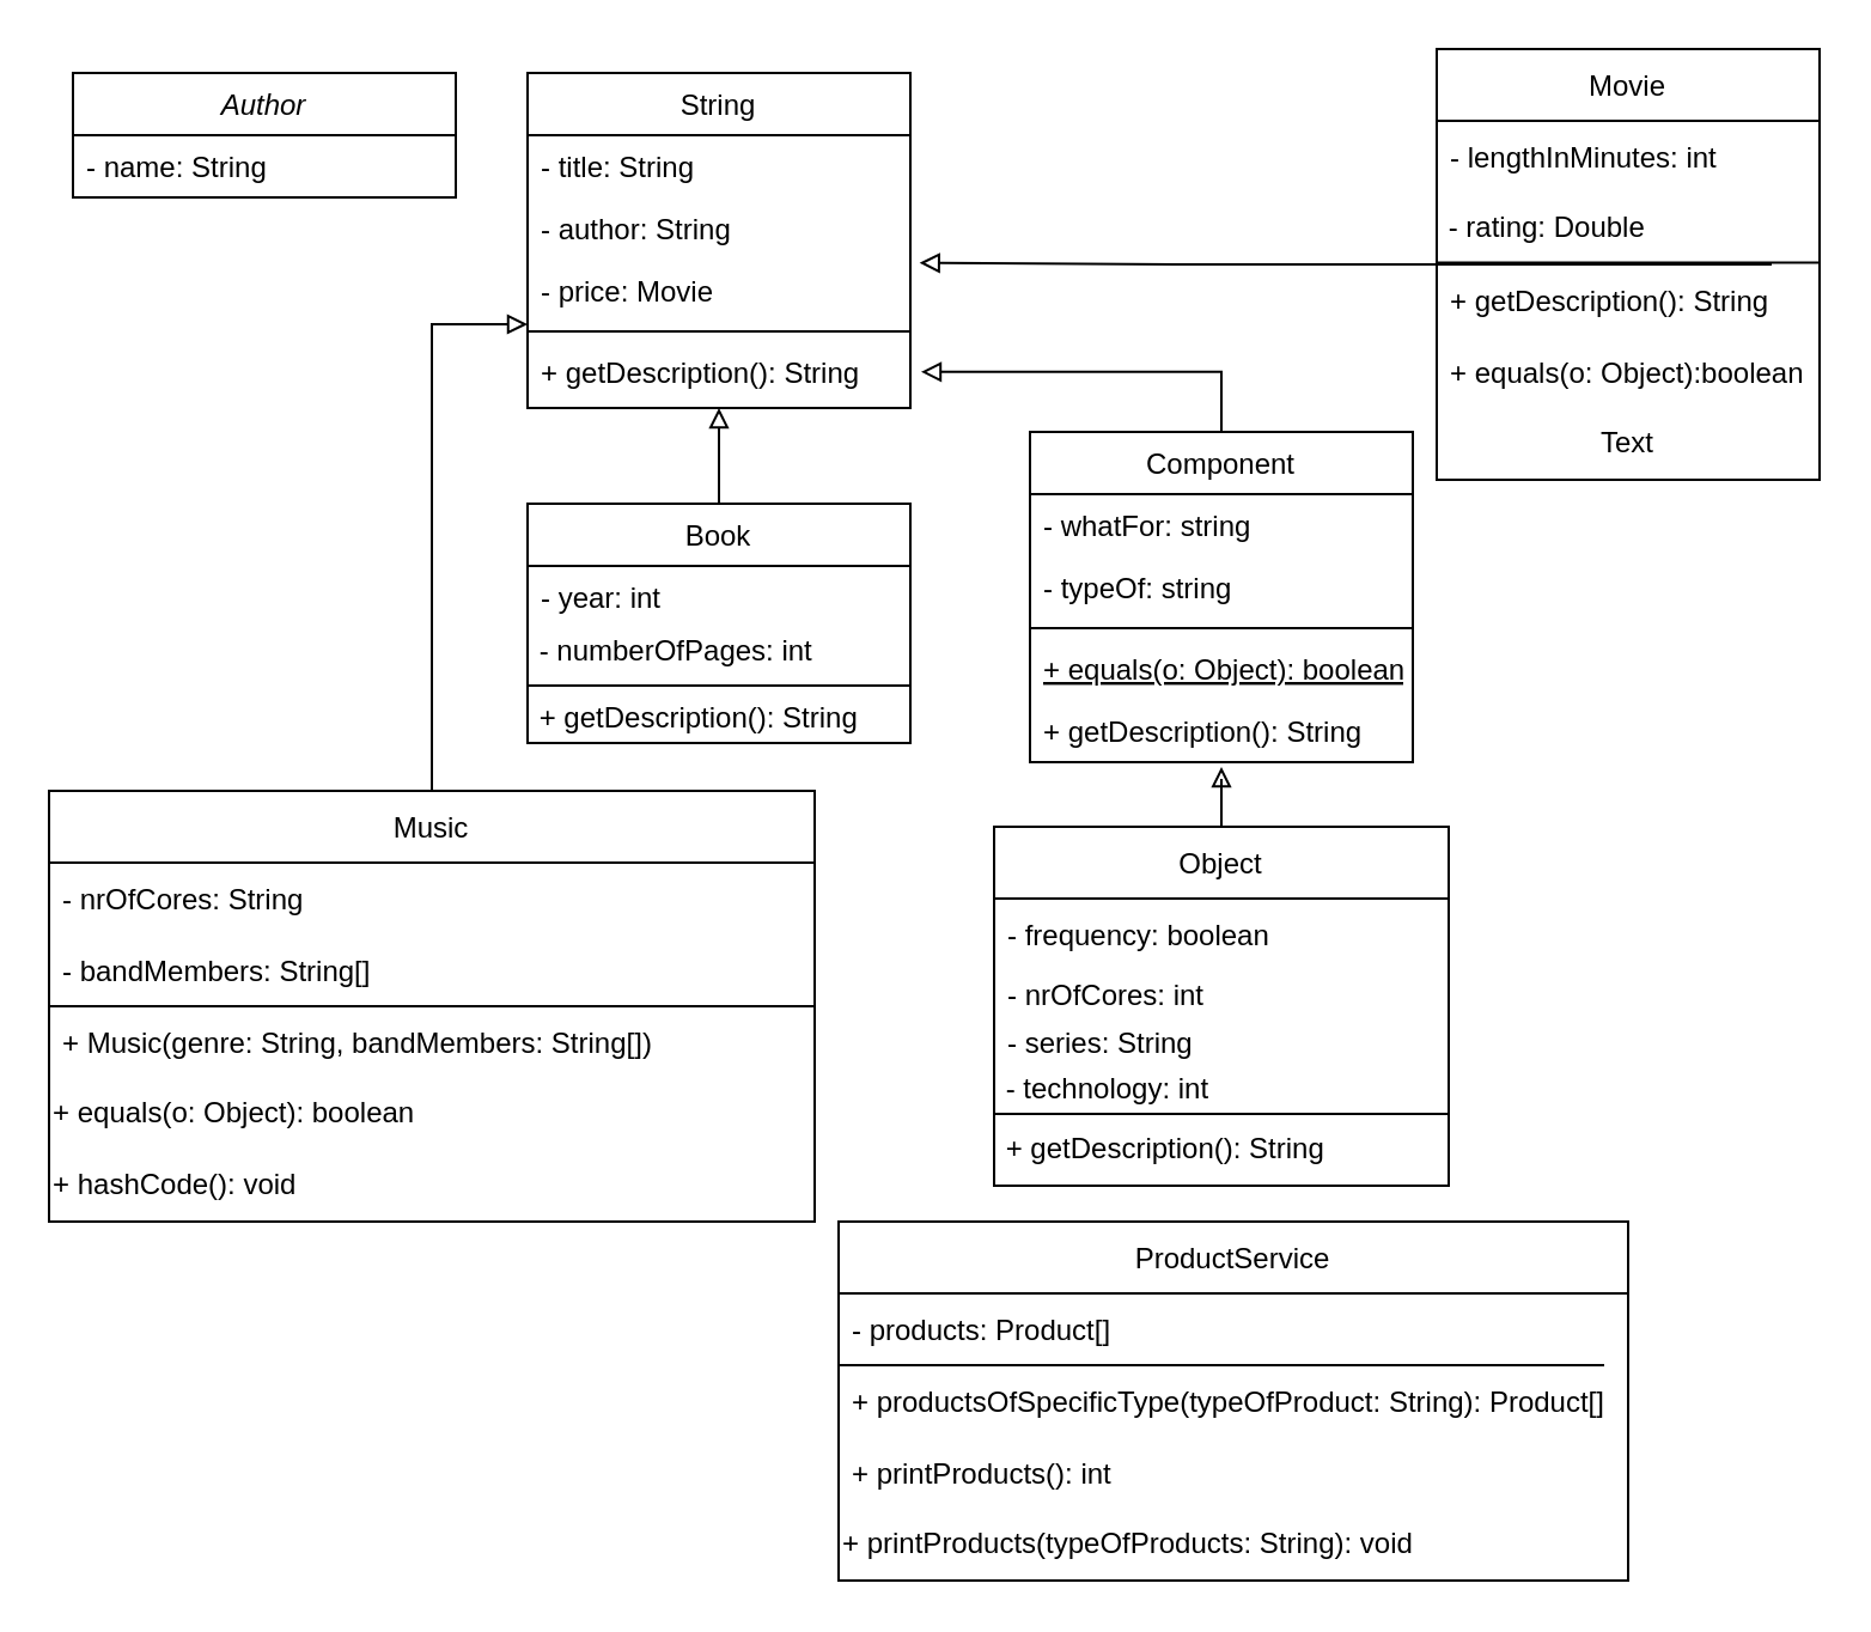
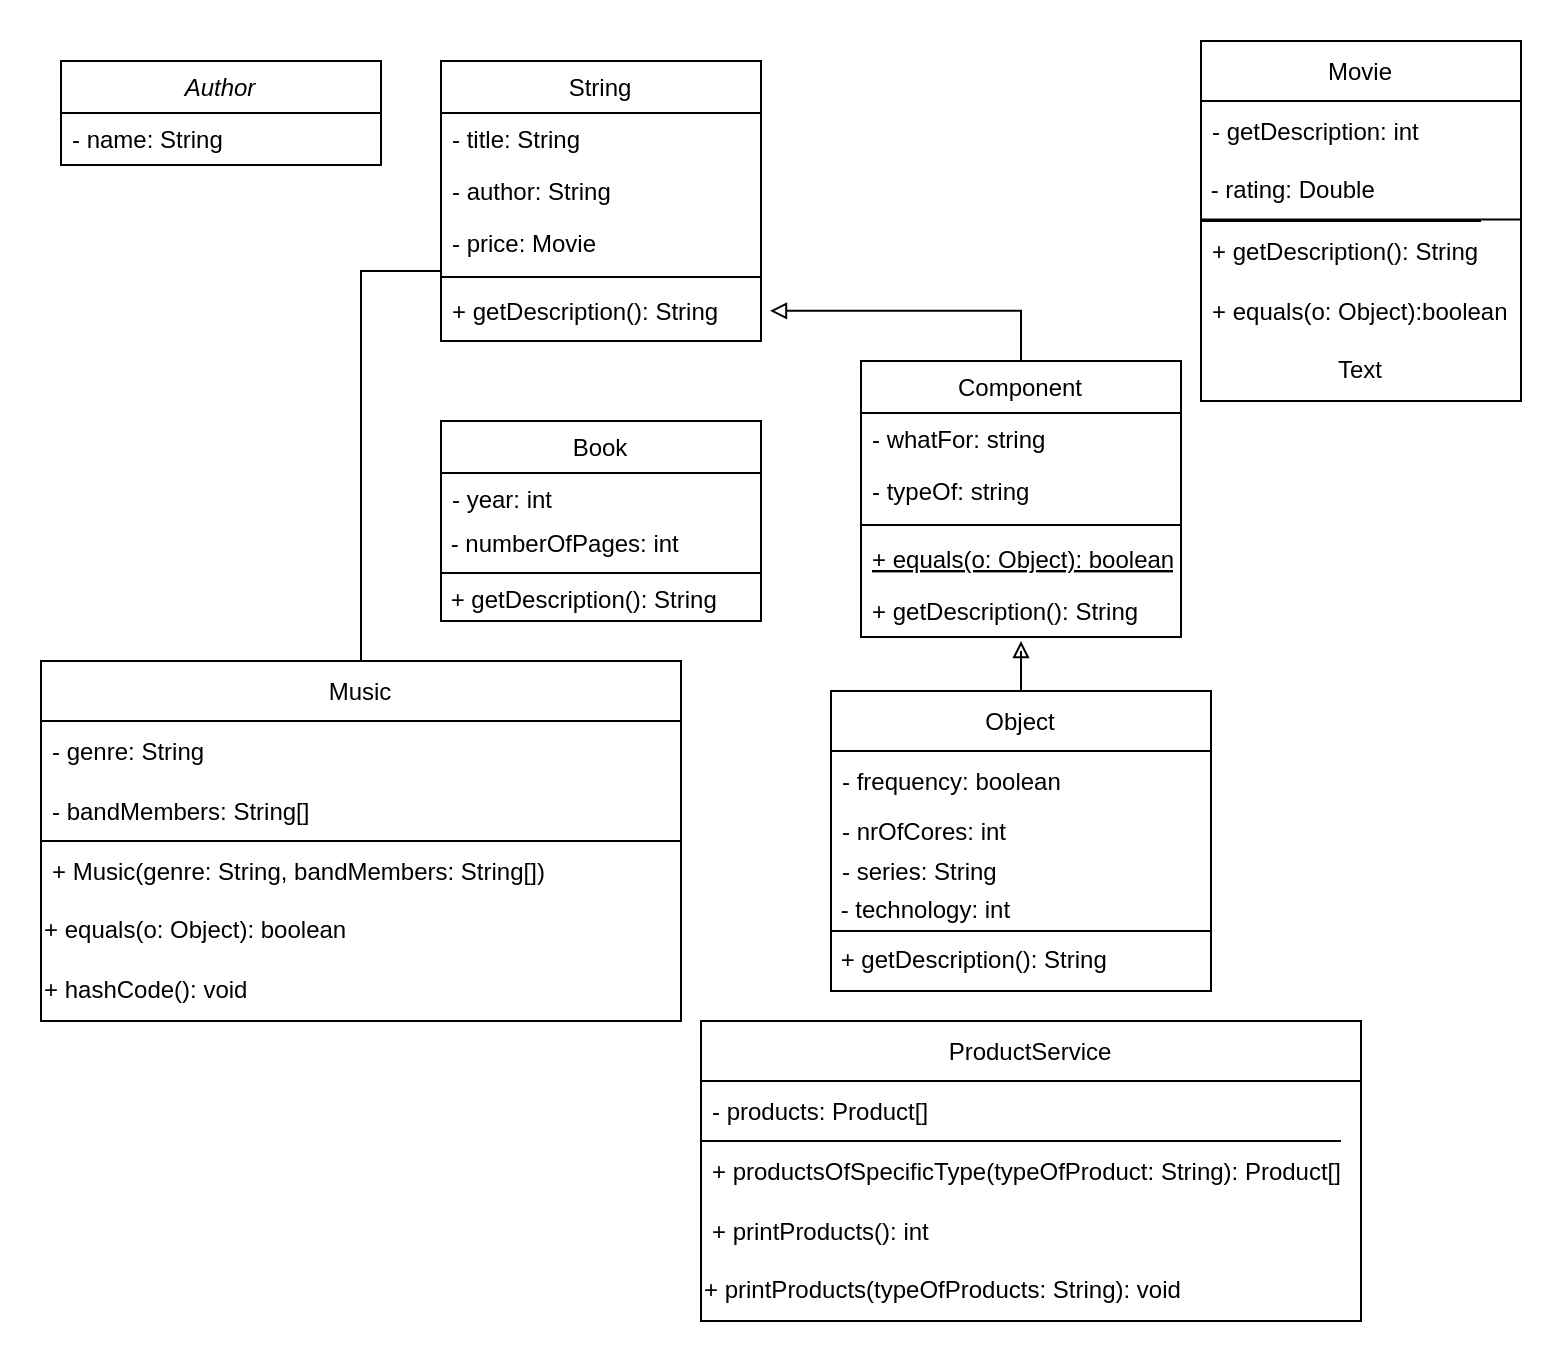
  <mxCell id="0" />
  <mxCell id="1" parent="0" />
  <mxCell id="2" value="Author" style="swimlane;fontStyle=2;align=center;verticalAlign=top;childLayout=stackLayout;horizontal=1;startSize=26;horizontalStack=0;resizeParent=1;resizeLast=0;collapsible=1;marginBottom=0;rounded=0;shadow=0;strokeWidth=1;fontColor=default;fillColor=default;strokeColor=default;" parent="1" vertex="1"><mxGeometry x="30" y="30" width="160" height="52" as="geometry"><mxRectangle x="230" y="140" width="160" height="26" as="alternateBounds" /></mxGeometry></mxCell>
  <mxCell id="3" value="- name: String" style="text;align=left;verticalAlign=top;spacingLeft=4;spacingRight=4;overflow=hidden;rotatable=0;points=[[0,0.5],[1,0.5]];portConstraint=eastwest;fontColor=default;" parent="2" vertex="1"><mxGeometry y="26" width="160" height="26" as="geometry" /></mxCell>
  <mxCell id="4" style="edgeStyle=orthogonalEdgeStyle;rounded=0;orthogonalLoop=1;jettySize=auto;html=1;entryX=1.028;entryY=0.496;entryDx=0;entryDy=0;entryPerimeter=0;labelBackgroundColor=default;fontColor=default;endArrow=block;endFill=0;strokeColor=default;" edge="1" parent="1" source="5" target="22"><mxGeometry relative="1" as="geometry" /></mxCell>
  <mxCell id="5" value="Component" style="swimlane;fontStyle=0;align=center;verticalAlign=top;childLayout=stackLayout;horizontal=1;startSize=26;horizontalStack=0;resizeParent=1;resizeLast=0;collapsible=1;marginBottom=0;rounded=0;shadow=0;strokeWidth=1;fontColor=default;fillColor=default;strokeColor=default;" parent="1" vertex="1"><mxGeometry x="430" y="180" width="160" height="138" as="geometry"><mxRectangle x="130" y="380" width="160" height="26" as="alternateBounds" /></mxGeometry></mxCell>
  <mxCell id="6" value="- whatFor: string" style="text;align=left;verticalAlign=top;spacingLeft=4;spacingRight=4;overflow=hidden;rotatable=0;points=[[0,0.5],[1,0.5]];portConstraint=eastwest;fontColor=default;" parent="5" vertex="1"><mxGeometry y="26" width="160" height="26" as="geometry" /></mxCell>
  <mxCell id="7" value="- typeOf: string" style="text;align=left;verticalAlign=top;spacingLeft=4;spacingRight=4;overflow=hidden;rotatable=0;points=[[0,0.5],[1,0.5]];portConstraint=eastwest;rounded=0;shadow=0;html=0;fontColor=default;" parent="5" vertex="1"><mxGeometry y="52" width="160" height="26" as="geometry" /></mxCell>
  <mxCell id="8" value="" style="line;html=1;strokeWidth=1;align=left;verticalAlign=middle;spacingTop=-1;spacingLeft=3;spacingRight=3;rotatable=0;labelPosition=right;points=[];portConstraint=eastwest;" parent="5" vertex="1"><mxGeometry y="78" width="160" height="8" as="geometry" /></mxCell>
  <mxCell id="9" value="+ equals(o: Object): boolean" style="text;align=left;verticalAlign=top;spacingLeft=4;spacingRight=4;overflow=hidden;rotatable=0;points=[[0,0.5],[1,0.5]];portConstraint=eastwest;fontStyle=4;fontColor=default;" parent="5" vertex="1"><mxGeometry y="86" width="160" height="26" as="geometry" /></mxCell>
  <mxCell id="10" value="+ getDescription(): String" style="text;align=left;verticalAlign=top;spacingLeft=4;spacingRight=4;overflow=hidden;rotatable=0;points=[[0,0.5],[1,0.5]];portConstraint=eastwest;fontColor=default;" parent="5" vertex="1"><mxGeometry y="112" width="160" height="26" as="geometry" /></mxCell>
- <mxCell id="11" style="edgeStyle=orthogonalEdgeStyle;rounded=0;orthogonalLoop=1;jettySize=auto;html=1;entryX=0.5;entryY=1;entryDx=0;entryDy=0;fontColor=default;endArrow=block;endFill=0;strokeColor=default;labelBackgroundColor=default;" edge="1" parent="1" source="12" target="17"><mxGeometry relative="1" as="geometry" /></mxCell>
  <mxCell id="12" value="Book" style="swimlane;fontStyle=0;align=center;verticalAlign=top;childLayout=stackLayout;horizontal=1;startSize=26;horizontalStack=0;resizeParent=1;resizeLast=0;collapsible=1;marginBottom=0;rounded=0;shadow=0;strokeWidth=1;fillColor=default;strokeColor=default;fontColor=default;" parent="1" vertex="1"><mxGeometry x="220" y="210" width="160" height="100" as="geometry"><mxRectangle x="340" y="380" width="170" height="26" as="alternateBounds" /></mxGeometry></mxCell>
  <mxCell id="13" value="- year: int" style="text;align=left;verticalAlign=top;spacingLeft=4;spacingRight=4;overflow=hidden;rotatable=0;points=[[0,0.5],[1,0.5]];portConstraint=eastwest;fontColor=default;" parent="12" vertex="1"><mxGeometry y="26" width="160" height="26" as="geometry" /></mxCell>
  <mxCell id="14" value="&amp;nbsp;- numberOfPages: int" style="text;html=1;align=left;verticalAlign=middle;resizable=0;points=[];autosize=1;strokeColor=none;fillColor=none;fontColor=default;" vertex="1" parent="12"><mxGeometry y="52" width="160" height="20" as="geometry" /></mxCell>
  <mxCell id="15" value="" style="line;html=1;strokeWidth=1;align=left;verticalAlign=middle;spacingTop=-1;spacingLeft=3;spacingRight=3;rotatable=0;labelPosition=right;points=[];portConstraint=eastwest;fillColor=default;strokeColor=default;fontColor=default;" parent="12" vertex="1"><mxGeometry y="72" width="160" height="8" as="geometry" /></mxCell>
  <mxCell id="16" value="&amp;nbsp;+ getDescription(): String" style="text;html=1;align=left;verticalAlign=middle;resizable=0;points=[];autosize=1;strokeColor=none;fillColor=none;fontColor=default;" vertex="1" parent="12"><mxGeometry y="80" width="160" height="20" as="geometry" /></mxCell>
  <mxCell id="17" value="String" style="swimlane;fontStyle=0;align=center;verticalAlign=top;childLayout=stackLayout;horizontal=1;startSize=26;horizontalStack=0;resizeParent=1;resizeLast=0;collapsible=1;marginBottom=0;rounded=0;shadow=0;strokeWidth=1;fontColor=default;fillColor=default;strokeColor=default;" parent="1" vertex="1"><mxGeometry x="220" y="30" width="160" height="140" as="geometry"><mxRectangle x="550" y="140" width="160" height="26" as="alternateBounds" /></mxGeometry></mxCell>
  <mxCell id="18" value="- title: String" style="text;align=left;verticalAlign=top;spacingLeft=4;spacingRight=4;overflow=hidden;rotatable=0;points=[[0,0.5],[1,0.5]];portConstraint=eastwest;fontColor=default;" parent="17" vertex="1"><mxGeometry y="26" width="160" height="26" as="geometry" /></mxCell>
  <mxCell id="19" value="- author: String" style="text;align=left;verticalAlign=top;spacingLeft=4;spacingRight=4;overflow=hidden;rotatable=0;points=[[0,0.5],[1,0.5]];portConstraint=eastwest;rounded=0;shadow=0;html=0;fontColor=default;" parent="17" vertex="1"><mxGeometry y="52" width="160" height="26" as="geometry" /></mxCell>
  <mxCell id="20" value="- price: Movie" style="text;align=left;verticalAlign=top;spacingLeft=4;spacingRight=4;overflow=hidden;rotatable=0;points=[[0,0.5],[1,0.5]];portConstraint=eastwest;rounded=0;shadow=0;html=0;fontColor=default;" parent="17" vertex="1"><mxGeometry y="78" width="160" height="26" as="geometry" /></mxCell>
  <mxCell id="21" value="" style="line;html=1;strokeWidth=1;align=left;verticalAlign=middle;spacingTop=-1;spacingLeft=3;spacingRight=3;rotatable=0;labelPosition=right;points=[];portConstraint=eastwest;" parent="17" vertex="1"><mxGeometry y="104" width="160" height="8" as="geometry" /></mxCell>
  <mxCell id="22" value="+ getDescription(): String" style="text;align=left;verticalAlign=top;spacingLeft=4;spacingRight=4;overflow=hidden;rotatable=0;points=[[0,0.5],[1,0.5]];portConstraint=eastwest;fontColor=default;" parent="17" vertex="1"><mxGeometry y="112" width="160" height="26" as="geometry" /></mxCell>
  <mxCell id="23" style="edgeStyle=orthogonalEdgeStyle;rounded=0;orthogonalLoop=1;jettySize=auto;html=1;labelBackgroundColor=default;fontColor=default;endArrow=block;endFill=0;strokeColor=default;" edge="1" parent="1" source="24"><mxGeometry relative="1" as="geometry"><mxPoint x="510" y="320" as="targetPoint" /></mxGeometry></mxCell>
  <mxCell id="24" value="Object" style="swimlane;fontStyle=0;childLayout=stackLayout;horizontal=1;startSize=30;horizontalStack=0;resizeParent=1;resizeParentMax=0;resizeLast=0;collapsible=1;marginBottom=0;fontColor=default;strokeColor=default;fillColor=default;align=center;" vertex="1" parent="1"><mxGeometry x="415" y="345" width="190" height="150" as="geometry" /></mxCell>
  <mxCell id="25" value="- frequency: boolean" style="text;strokeColor=none;fillColor=none;align=left;verticalAlign=middle;spacingLeft=4;spacingRight=4;overflow=hidden;points=[[0,0.5],[1,0.5]];portConstraint=eastwest;rotatable=0;fontColor=default;" vertex="1" parent="24"><mxGeometry y="30" width="190" height="30" as="geometry" /></mxCell>
  <mxCell id="26" value="- nrOfCores: int" style="text;strokeColor=none;fillColor=none;align=left;verticalAlign=middle;spacingLeft=4;spacingRight=4;overflow=hidden;points=[[0,0.5],[1,0.5]];portConstraint=eastwest;rotatable=0;fontColor=default;" vertex="1" parent="24"><mxGeometry y="60" width="190" height="20" as="geometry" /></mxCell>
  <mxCell id="27" value="- series: String" style="text;strokeColor=none;fillColor=none;align=left;verticalAlign=middle;spacingLeft=4;spacingRight=4;overflow=hidden;points=[[0,0.5],[1,0.5]];portConstraint=eastwest;rotatable=0;fontColor=default;" vertex="1" parent="24"><mxGeometry y="80" width="190" height="20" as="geometry" /></mxCell>
  <mxCell id="28" value="&amp;nbsp;- technology: int" style="text;html=1;strokeColor=none;fillColor=none;align=left;verticalAlign=middle;whiteSpace=wrap;rounded=0;fontColor=default;" vertex="1" parent="24"><mxGeometry y="100" width="190" height="20" as="geometry" /></mxCell>
  <mxCell id="29" value="&amp;nbsp;+ getDescription(): String&amp;nbsp;" style="text;html=1;strokeColor=none;fillColor=none;align=left;verticalAlign=middle;whiteSpace=wrap;rounded=0;fontColor=default;" vertex="1" parent="24"><mxGeometry y="120" width="190" height="30" as="geometry" /></mxCell>
  <mxCell id="30" value="" style="endArrow=none;html=1;rounded=0;labelBackgroundColor=default;fontColor=default;strokeColor=default;" edge="1" parent="24"><mxGeometry width="50" height="50" relative="1" as="geometry"><mxPoint y="120" as="sourcePoint" /><mxPoint x="190" y="120" as="targetPoint" /></mxGeometry></mxCell>
- <mxCell id="31" style="edgeStyle=orthogonalEdgeStyle;rounded=0;orthogonalLoop=1;jettySize=auto;html=1;entryX=1.024;entryY=0.053;entryDx=0;entryDy=0;entryPerimeter=0;labelBackgroundColor=default;fontColor=default;endArrow=block;endFill=0;strokeColor=default;" edge="1" parent="1" source="32" target="20"><mxGeometry relative="1" as="geometry" /></mxCell>
  <mxCell id="32" value="Movie" style="swimlane;fontStyle=0;childLayout=stackLayout;horizontal=1;startSize=30;horizontalStack=0;resizeParent=1;resizeParentMax=0;resizeLast=0;collapsible=1;marginBottom=0;fontColor=default;strokeColor=default;fillColor=default;align=center;" vertex="1" parent="1"><mxGeometry x="600" width="160" height="180" as="geometry" y="20" /></mxCell>
- <mxCell id="33" value="- lengthInMinutes: int" style="text;strokeColor=none;fillColor=none;align=left;verticalAlign=middle;spacingLeft=4;spacingRight=4;overflow=hidden;points=[[0,0.5],[1,0.5]];portConstraint=eastwest;rotatable=0;fontColor=default;" vertex="1" parent="32"><mxGeometry y="30" width="160" height="30" as="geometry" /></mxCell>
+ <mxCell id="33" value="- getDescription: int" style="text;strokeColor=none;fillColor=none;align=left;verticalAlign=middle;spacingLeft=4;spacingRight=4;overflow=hidden;points=[[0,0.5],[1,0.5]];portConstraint=eastwest;rotatable=0;fontColor=default;" vertex="1" parent="32"><mxGeometry y="30" width="160" height="30" as="geometry" /></mxCell>
  <mxCell id="34" value="&amp;nbsp;- rating: Double" style="text;html=1;strokeColor=none;fillColor=none;align=left;verticalAlign=middle;whiteSpace=wrap;rounded=0;fontColor=default;" vertex="1" parent="32"><mxGeometry y="60" width="160" height="30" as="geometry" /></mxCell>
  <mxCell id="35" value="" style="endArrow=none;html=1;rounded=0;labelBackgroundColor=default;fontColor=default;strokeColor=default;" edge="1" parent="32"><mxGeometry width="50" height="50" relative="1" as="geometry"><mxPoint y="90" as="sourcePoint" /><mxPoint x="140" y="90" as="targetPoint" /><Array as="points"><mxPoint x="70" y="90" /></Array></mxGeometry></mxCell>
  <mxCell id="36" value="" style="endArrow=none;html=1;rounded=0;labelBackgroundColor=default;fontColor=default;strokeColor=default;" edge="1" parent="32"><mxGeometry width="50" height="50" relative="1" as="geometry"><mxPoint y="89.31" as="sourcePoint" /><mxPoint x="160" y="89.31" as="targetPoint" /></mxGeometry></mxCell>
  <mxCell id="37" value="+ getDescription(): String" style="text;strokeColor=none;fillColor=none;align=left;verticalAlign=middle;spacingLeft=4;spacingRight=4;overflow=hidden;points=[[0,0.5],[1,0.5]];portConstraint=eastwest;rotatable=0;fontColor=default;" vertex="1" parent="32"><mxGeometry y="90" width="160" height="30" as="geometry" /></mxCell>
  <mxCell id="38" value="+ equals(o: Object):boolean" style="text;strokeColor=none;fillColor=none;align=left;verticalAlign=middle;spacingLeft=4;spacingRight=4;overflow=hidden;points=[[0,0.5],[1,0.5]];portConstraint=eastwest;rotatable=0;fontColor=default;" vertex="1" parent="32"><mxGeometry y="120" width="160" height="30" as="geometry" /></mxCell>
  <mxCell id="39" value="Text" style="text;html=1;strokeColor=none;fillColor=none;align=center;verticalAlign=middle;whiteSpace=wrap;rounded=0;fontColor=default;" vertex="1" parent="32"><mxGeometry y="150" width="160" height="30" as="geometry" /></mxCell>
- <mxCell id="40" style="edgeStyle=orthogonalEdgeStyle;rounded=0;orthogonalLoop=1;jettySize=auto;html=1;entryX=0;entryY=0.75;entryDx=0;entryDy=0;labelBackgroundColor=default;fontColor=default;endArrow=block;endFill=0;strokeColor=default;" edge="1" parent="1" source="41" target="17"><mxGeometry relative="1" as="geometry" /></mxCell>
+ <mxCell id="40" style="edgeStyle=orthogonalEdgeStyle;rounded=0;orthogonalLoop=1;jettySize=auto;html=1;entryX=0;entryY=0.75;entryDx=0;entryDy=0;labelBackgroundColor=default;fontColor=default;endArrow=none;endFill=0;strokeColor=default;" edge="1" parent="1" source="41" target="17"><mxGeometry relative="1" as="geometry" /></mxCell>
  <mxCell id="41" value="Music" style="swimlane;fontStyle=0;childLayout=stackLayout;horizontal=1;startSize=30;horizontalStack=0;resizeParent=1;resizeParentMax=0;resizeLast=0;collapsible=1;marginBottom=0;fontColor=default;strokeColor=default;fillColor=default;align=center;" vertex="1" parent="1"><mxGeometry y="330" width="320" height="180" as="geometry" x="20" /></mxCell>
- <mxCell id="42" value="- nrOfCores: String" style="text;strokeColor=none;fillColor=none;align=left;verticalAlign=middle;spacingLeft=4;spacingRight=4;overflow=hidden;points=[[0,0.5],[1,0.5]];portConstraint=eastwest;rotatable=0;fontColor=default;" vertex="1" parent="41"><mxGeometry y="30" width="320" height="30" as="geometry" /></mxCell>
+ <mxCell id="42" value="- genre: String" style="text;strokeColor=none;fillColor=none;align=left;verticalAlign=middle;spacingLeft=4;spacingRight=4;overflow=hidden;points=[[0,0.5],[1,0.5]];portConstraint=eastwest;rotatable=0;fontColor=default;" vertex="1" parent="41"><mxGeometry y="30" width="320" height="30" as="geometry" /></mxCell>
  <mxCell id="43" value="- bandMembers: String[]" style="text;strokeColor=none;fillColor=none;align=left;verticalAlign=middle;spacingLeft=4;spacingRight=4;overflow=hidden;points=[[0,0.5],[1,0.5]];portConstraint=eastwest;rotatable=0;fontColor=default;" vertex="1" parent="41"><mxGeometry y="60" width="320" height="30" as="geometry" /></mxCell>
  <mxCell id="44" value="" style="endArrow=none;html=1;rounded=0;labelBackgroundColor=default;fontColor=default;strokeColor=default;" edge="1" parent="41"><mxGeometry width="50" height="50" relative="1" as="geometry"><mxPoint y="90" as="sourcePoint" /><mxPoint x="320" y="90" as="targetPoint" /><Array as="points"><mxPoint x="170" y="90" /></Array></mxGeometry></mxCell>
  <mxCell id="45" value="+ Music(genre: String, bandMembers: String[])" style="text;strokeColor=none;fillColor=none;align=left;verticalAlign=middle;spacingLeft=4;spacingRight=4;overflow=hidden;points=[[0,0.5],[1,0.5]];portConstraint=eastwest;rotatable=0;fontColor=default;" vertex="1" parent="41"><mxGeometry y="90" width="320" height="30" as="geometry" /></mxCell>
  <mxCell id="46" value="+ equals(o: Object): boolean" style="text;html=1;strokeColor=none;fillColor=none;align=left;verticalAlign=middle;whiteSpace=wrap;rounded=0;fontColor=default;" vertex="1" parent="41"><mxGeometry y="120" width="320" height="30" as="geometry" /></mxCell>
  <mxCell id="47" value="+ hashCode(): void" style="text;html=1;strokeColor=none;fillColor=none;align=left;verticalAlign=middle;whiteSpace=wrap;rounded=0;fontColor=default;" vertex="1" parent="41"><mxGeometry y="150" width="320" height="30" as="geometry" /></mxCell>
  <mxCell id="48" value="ProductService" style="swimlane;fontStyle=0;childLayout=stackLayout;horizontal=1;startSize=30;horizontalStack=0;resizeParent=1;resizeParentMax=0;resizeLast=0;collapsible=1;marginBottom=0;fontColor=default;strokeColor=default;fillColor=default;align=center;" vertex="1" parent="1"><mxGeometry x="350" y="510" width="330" height="150" as="geometry" /></mxCell>
  <mxCell id="49" value="- products: Product[]" style="text;strokeColor=none;fillColor=none;align=left;verticalAlign=middle;spacingLeft=4;spacingRight=4;overflow=hidden;points=[[0,0.5],[1,0.5]];portConstraint=eastwest;rotatable=0;fontColor=default;" vertex="1" parent="48"><mxGeometry y="30" width="330" height="30" as="geometry" /></mxCell>
  <mxCell id="50" value="" style="endArrow=none;html=1;rounded=0;labelBackgroundColor=default;fontColor=default;strokeColor=default;" edge="1" parent="48"><mxGeometry width="50" height="50" relative="1" as="geometry"><mxPoint y="60" as="sourcePoint" /><mxPoint x="320" y="60" as="targetPoint" /><Array as="points"><mxPoint x="160" y="60" /></Array></mxGeometry></mxCell>
  <mxCell id="51" value="+ productsOfSpecificType(typeOfProduct: String): Product[]" style="text;strokeColor=none;fillColor=none;align=left;verticalAlign=middle;spacingLeft=4;spacingRight=4;overflow=hidden;points=[[0,0.5],[1,0.5]];portConstraint=eastwest;rotatable=0;fontColor=default;" vertex="1" parent="48"><mxGeometry y="60" width="330" height="30" as="geometry" /></mxCell>
  <mxCell id="52" value="+ printProducts(): int" style="text;strokeColor=none;fillColor=none;align=left;verticalAlign=middle;spacingLeft=4;spacingRight=4;overflow=hidden;points=[[0,0.5],[1,0.5]];portConstraint=eastwest;rotatable=0;fontColor=default;" vertex="1" parent="48"><mxGeometry y="90" width="330" height="30" as="geometry" /></mxCell>
  <mxCell id="53" value="+ printProducts(typeOfProducts: String): void" style="text;html=1;strokeColor=none;fillColor=none;align=left;verticalAlign=middle;whiteSpace=wrap;rounded=0;fontColor=default;" vertex="1" parent="48"><mxGeometry y="120" width="330" height="30" as="geometry" /></mxCell>
